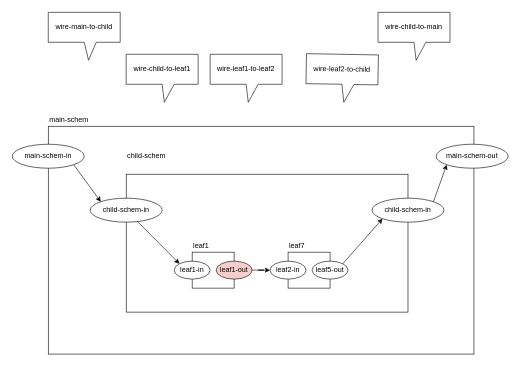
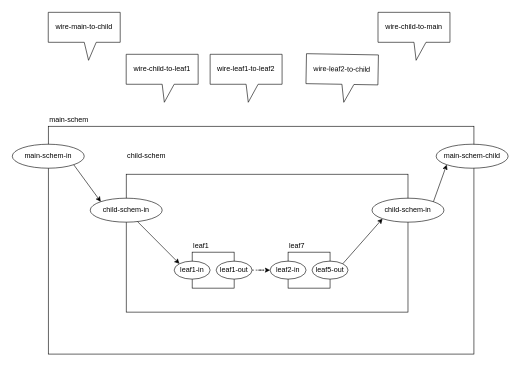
  <mxCell id="0" />
  <mxCell id="1" parent="0" />
  <mxCell id="2" value="" style="rounded=0;whiteSpace=wrap;html=1;" vertex="1" parent="1"><mxGeometry x="80" y="210" width="710" height="380" as="geometry" /></mxCell>
  <mxCell id="3" value="main-schem-in" style="ellipse;whiteSpace=wrap;html=1;" vertex="1" parent="1"><mxGeometry x="20" y="240" width="120" height="40" as="geometry" /></mxCell>
- <mxCell id="4" value="main-schem-out" style="ellipse;whiteSpace=wrap;html=1;" vertex="1" parent="1"><mxGeometry x="727" y="240" width="120" height="40" as="geometry" /></mxCell>
+ <mxCell id="4" value="main-schem-child" style="ellipse;whiteSpace=wrap;html=1;" vertex="1" parent="1"><mxGeometry x="727" y="240" width="120" height="40" as="geometry" /></mxCell>
  <mxCell id="5" value="main-schem" style="text;html=1;resizable=0;points=[];autosize=1;align=left;verticalAlign=top;spacingTop=-4;" vertex="1" parent="1"><mxGeometry x="80" y="190" width="80" height="20" as="geometry" /></mxCell>
  <mxCell id="6" value="" style="rounded=0;whiteSpace=wrap;html=1;" vertex="1" parent="1"><mxGeometry x="210" y="290" width="470" height="230" as="geometry" /></mxCell>
  <mxCell id="7" value="child-schem-in" style="ellipse;whiteSpace=wrap;html=1;" vertex="1" parent="1"><mxGeometry x="150" y="330" width="120" height="40" as="geometry" /></mxCell>
  <mxCell id="8" value="child-schem-in" style="ellipse;whiteSpace=wrap;html=1;" vertex="1" parent="1"><mxGeometry x="620" y="330" width="120" height="40" as="geometry" /></mxCell>
  <mxCell id="9" value="" style="rounded=0;whiteSpace=wrap;html=1;" vertex="1" parent="1"><mxGeometry x="320" y="420" width="70" height="60" as="geometry" /></mxCell>
  <mxCell id="10" value="child-schem" style="text;html=1;resizable=0;points=[];autosize=1;align=left;verticalAlign=top;spacingTop=-4;" vertex="1" parent="1"><mxGeometry x="210" y="250" width="80" height="20" as="geometry" /></mxCell>
  <mxCell id="11" value="" style="endArrow=classic;html=1;entryX=0;entryY=0;entryDx=0;entryDy=0;exitX=1;exitY=1;exitDx=0;exitDy=0;" edge="1" parent="1" source="3" target="7"><mxGeometry width="50" height="50" relative="1" as="geometry"><mxPoint x="30" y="860" as="sourcePoint" /><mxPoint x="80" y="810" as="targetPoint" /></mxGeometry></mxCell>
  <mxCell id="12" value="" style="endArrow=classic;html=1;entryX=0;entryY=1;entryDx=0;entryDy=0;exitX=1;exitY=0;exitDx=0;exitDy=0;" edge="1" parent="1" source="8" target="4"><mxGeometry width="50" height="50" relative="1" as="geometry"><mxPoint x="30" y="860" as="sourcePoint" /><mxPoint x="80" y="810" as="targetPoint" /></mxGeometry></mxCell>
  <mxCell id="13" value="leaf1" style="text;html=1;resizable=0;points=[];autosize=1;align=left;verticalAlign=top;spacingTop=-4;" vertex="1" parent="1"><mxGeometry x="320" y="400" width="40" height="20" as="geometry" /></mxCell>
  <mxCell id="14" value="leaf1-in" style="ellipse;whiteSpace=wrap;html=1;" vertex="1" parent="1"><mxGeometry x="290" y="435" width="60" height="30" as="geometry" /></mxCell>
- <mxCell id="15" style="edgeStyle=orthogonalEdgeStyle;rounded=0;orthogonalLoop=1;jettySize=auto;html=1;exitX=1;exitY=0.5;exitDx=0;exitDy=0;" edge="1" parent="1" source="16" target="19"><mxGeometry relative="1" as="geometry" /></mxCell>
- <mxCell id="16" value="leaf1-out" style="ellipse;whiteSpace=wrap;html=1;fillColor=#f8cecc;" vertex="1" parent="1"><mxGeometry x="360" y="435" width="60" height="30" as="geometry" /></mxCell>
+ <mxCell id="15" style="edgeStyle=orthogonalEdgeStyle;rounded=0;orthogonalLoop=1;jettySize=auto;html=1;exitX=1;exitY=0.5;exitDx=0;exitDy=0;dashed=1;" edge="1" parent="1" source="16" target="19"><mxGeometry relative="1" as="geometry" /></mxCell>
+ <mxCell id="16" value="leaf1-out" style="ellipse;whiteSpace=wrap;html=1;" vertex="1" parent="1"><mxGeometry x="360" y="435" width="60" height="30" as="geometry" /></mxCell>
  <mxCell id="17" value="" style="rounded=0;whiteSpace=wrap;html=1;" vertex="1" parent="1"><mxGeometry x="480" y="420" width="70" height="60" as="geometry" /></mxCell>
  <mxCell id="18" value="leaf7" style="text;html=1;resizable=0;points=[];autosize=1;align=left;verticalAlign=top;spacingTop=-4;" vertex="1" parent="1"><mxGeometry x="480" y="400" width="40" height="20" as="geometry" /></mxCell>
  <mxCell id="19" value="leaf2-in" style="ellipse;whiteSpace=wrap;html=1;" vertex="1" parent="1"><mxGeometry x="450" y="435" width="60" height="30" as="geometry" /></mxCell>
  <mxCell id="20" value="leaf5-out" style="ellipse;whiteSpace=wrap;html=1;" vertex="1" parent="1"><mxGeometry x="520" y="435" width="60" height="30" as="geometry" /></mxCell>
  <mxCell id="21" value="" style="endArrow=classic;html=1;entryX=0;entryY=0;entryDx=0;entryDy=0;" edge="1" parent="1" source="7" target="14"><mxGeometry width="50" height="50" relative="1" as="geometry"><mxPoint x="30" y="660" as="sourcePoint" /><mxPoint x="80" y="610" as="targetPoint" /></mxGeometry></mxCell>
  <mxCell id="22" value="" style="endArrow=classic;html=1;entryX=0;entryY=1;entryDx=0;entryDy=0;exitX=1;exitY=0;exitDx=0;exitDy=0;" edge="1" parent="1" source="20" target="8"><mxGeometry width="50" height="50" relative="1" as="geometry"><mxPoint x="30" y="660" as="sourcePoint" /><mxPoint x="80" y="610" as="targetPoint" /></mxGeometry></mxCell>
  <mxCell id="23" value="wire-main-to-child" style="shape=callout;whiteSpace=wrap;html=1;perimeter=calloutPerimeter;rotation=0;position2=0.56;" vertex="1" parent="1"><mxGeometry x="80" y="20" width="120" height="80" as="geometry" /></mxCell>
  <mxCell id="24" value="wire-child-to-leaf1" style="shape=callout;whiteSpace=wrap;html=1;perimeter=calloutPerimeter;rotation=0;position2=0.53;" vertex="1" parent="1"><mxGeometry x="210" y="90" width="120" height="80" as="geometry" /></mxCell>
  <mxCell id="25" value="wire-leaf1-to-leaf2" style="shape=callout;whiteSpace=wrap;html=1;perimeter=calloutPerimeter;rotation=0;position2=0.53;" vertex="1" parent="1"><mxGeometry x="350" y="90" width="120" height="80" as="geometry" /></mxCell>
  <mxCell id="26" value="wire-leaf2-to-child" style="shape=callout;whiteSpace=wrap;html=1;perimeter=calloutPerimeter;rotation=1;position2=0.53;" vertex="1" parent="1"><mxGeometry x="510" y="90" width="120" height="80" as="geometry" /></mxCell>
  <mxCell id="27" value="wire-child-to-main" style="shape=callout;whiteSpace=wrap;html=1;perimeter=calloutPerimeter;rotation=0;position2=0.53;" vertex="1" parent="1"><mxGeometry x="630" y="20" width="120" height="80" as="geometry" /></mxCell>
